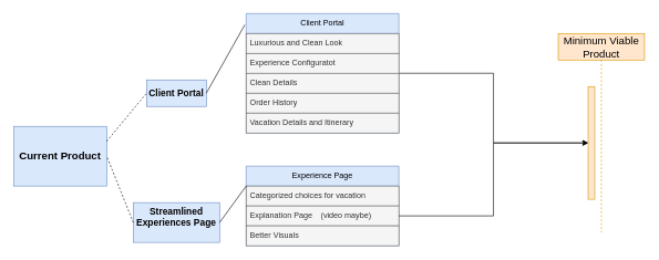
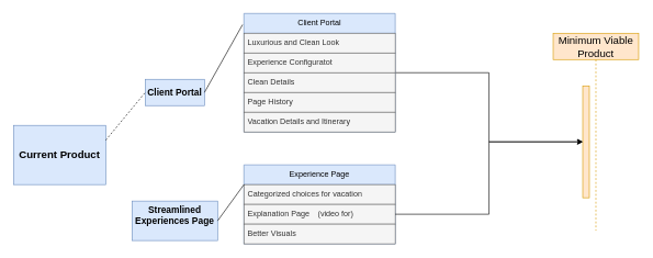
  <mxCell id="0" />
  <mxCell id="1" parent="0" />
  <mxCell id="2" value="&lt;font style=&quot;font-size: 16px;&quot;&gt;Minimum Viable Product&lt;/font&gt;" style="shape=umlLifeline;perimeter=lifelinePerimeter;whiteSpace=wrap;html=1;container=0;dropTarget=0;collapsible=0;recursiveResize=0;outlineConnect=0;portConstraint=eastwest;newEdgeStyle={&quot;edgeStyle&quot;:&quot;elbowEdgeStyle&quot;,&quot;elbow&quot;:&quot;vertical&quot;,&quot;curved&quot;:0,&quot;rounded&quot;:0};fillColor=#ffe6cc;strokeColor=#d79b00;" parent="1" vertex="1"><mxGeometry x="840" y="50" width="130" height="300" as="geometry" /></mxCell>
  <mxCell id="3" value="" style="html=1;points=[];perimeter=orthogonalPerimeter;outlineConnect=0;targetShapes=umlLifeline;portConstraint=eastwest;newEdgeStyle={&quot;edgeStyle&quot;:&quot;elbowEdgeStyle&quot;,&quot;elbow&quot;:&quot;vertical&quot;,&quot;curved&quot;:0,&quot;rounded&quot;:0};fillColor=#ffe6cc;strokeColor=#d79b00;" parent="2" vertex="1"><mxGeometry x="45" y="80" width="10" height="170" as="geometry" /></mxCell>
  <mxCell id="4" value="&lt;font style=&quot;font-size: 16px;&quot;&gt;Current Product&lt;/font&gt;" style="rounded=0;whiteSpace=wrap;html=1;fontStyle=1;fillColor=#dae8fc;strokeColor=#6c8ebf;" vertex="1" parent="1"><mxGeometry x="20" y="190" width="140" height="90" as="geometry" /></mxCell>
  <mxCell id="5" value="&lt;font style=&quot;font-size: 14px;&quot;&gt;Client Portal&lt;/font&gt;" style="rounded=0;whiteSpace=wrap;html=1;fontStyle=1;fillColor=#dae8fc;strokeColor=#6c8ebf;" vertex="1" parent="1"><mxGeometry x="220" y="120" width="90" height="40" as="geometry" /></mxCell>
  <mxCell id="6" value="" style="endArrow=none;dashed=1;html=1;rounded=0;entryX=0;entryY=0.5;entryDx=0;entryDy=0;exitX=1;exitY=0.25;exitDx=0;exitDy=0;" edge="1" parent="1" source="4" target="5"><mxGeometry width="50" height="50" relative="1" as="geometry"><mxPoint x="290" y="160" as="sourcePoint" /><mxPoint x="340" y="110" as="targetPoint" /></mxGeometry></mxCell>
  <mxCell id="7" value="" style="endArrow=none;html=1;rounded=0;entryX=1;entryY=0.5;entryDx=0;entryDy=0;exitX=-0.009;exitY=0.094;exitDx=0;exitDy=0;exitPerimeter=0;" edge="1" parent="1" source="11" target="5"><mxGeometry width="50" height="50" relative="1" as="geometry"><mxPoint x="405" y="135" as="sourcePoint" /><mxPoint x="430" y="240" as="targetPoint" /></mxGeometry></mxCell>
  <mxCell id="8" value="&lt;font style=&quot;font-size: 14px;&quot;&gt;Streamlined Experiences Page&lt;br&gt;&lt;br&gt;&lt;/font&gt;" style="rounded=0;whiteSpace=wrap;html=1;fontStyle=1;fillColor=#dae8fc;strokeColor=#6c8ebf;" vertex="1" parent="1"><mxGeometry x="200" y="305" width="130" height="60" as="geometry" /></mxCell>
- <mxCell id="9" value="" style="endArrow=none;dashed=1;html=1;rounded=0;entryX=1;entryY=0.5;entryDx=0;entryDy=0;exitX=0;exitY=0.5;exitDx=0;exitDy=0;" edge="1" parent="1" source="8" target="4"><mxGeometry width="50" height="50" relative="1" as="geometry"><mxPoint x="380" y="290" as="sourcePoint" /><mxPoint x="430" y="240" as="targetPoint" /></mxGeometry></mxCell>
  <mxCell id="10" style="edgeStyle=orthogonalEdgeStyle;rounded=0;orthogonalLoop=1;jettySize=auto;html=1;" edge="1" parent="1" source="11" target="3"><mxGeometry relative="1" as="geometry" /></mxCell>
  <mxCell id="11" value="Client Portal&lt;br&gt;" style="swimlane;fontStyle=0;childLayout=stackLayout;horizontal=1;startSize=30;horizontalStack=0;resizeParent=1;resizeParentMax=0;resizeLast=0;collapsible=1;marginBottom=0;whiteSpace=wrap;html=1;fillColor=#dae8fc;strokeColor=#6c8ebf;" vertex="1" parent="1"><mxGeometry x="370" y="20" width="230" height="180" as="geometry" /></mxCell>
  <mxCell id="12" value="Luxurious and Clean Look&lt;br&gt;" style="text;strokeColor=#666666;fillColor=#f5f5f5;align=left;verticalAlign=middle;spacingLeft=4;spacingRight=4;overflow=hidden;points=[[0,0.5],[1,0.5]];portConstraint=eastwest;rotatable=0;whiteSpace=wrap;html=1;fontColor=#333333;" vertex="1" parent="11"><mxGeometry y="30" width="230" height="30" as="geometry" /></mxCell>
  <mxCell id="13" value="Experience Configuratot&lt;br&gt;" style="text;strokeColor=#666666;fillColor=#f5f5f5;align=left;verticalAlign=middle;spacingLeft=4;spacingRight=4;overflow=hidden;points=[[0,0.5],[1,0.5]];portConstraint=eastwest;rotatable=0;whiteSpace=wrap;html=1;fontColor=#333333;" vertex="1" parent="11"><mxGeometry y="60" width="230" height="30" as="geometry" /></mxCell>
  <mxCell id="14" value="Clean Details" style="text;strokeColor=#666666;fillColor=#f5f5f5;align=left;verticalAlign=middle;spacingLeft=4;spacingRight=4;overflow=hidden;points=[[0,0.5],[1,0.5]];portConstraint=eastwest;rotatable=0;whiteSpace=wrap;html=1;fontColor=#333333;" vertex="1" parent="11"><mxGeometry y="90" width="230" height="30" as="geometry" /></mxCell>
- <mxCell id="15" value="Order History" style="text;strokeColor=#666666;fillColor=#f5f5f5;align=left;verticalAlign=middle;spacingLeft=4;spacingRight=4;overflow=hidden;points=[[0,0.5],[1,0.5]];portConstraint=eastwest;rotatable=0;whiteSpace=wrap;html=1;fontColor=#333333;" vertex="1" parent="11"><mxGeometry y="120" width="230" height="30" as="geometry" /></mxCell>
+ <mxCell id="15" value="Page History" style="text;strokeColor=#666666;fillColor=#f5f5f5;align=left;verticalAlign=middle;spacingLeft=4;spacingRight=4;overflow=hidden;points=[[0,0.5],[1,0.5]];portConstraint=eastwest;rotatable=0;whiteSpace=wrap;html=1;fontColor=#333333;" vertex="1" parent="11"><mxGeometry y="120" width="230" height="30" as="geometry" /></mxCell>
  <mxCell id="16" value="Vacation Details and Itinerary" style="text;strokeColor=#666666;fillColor=#f5f5f5;align=left;verticalAlign=middle;spacingLeft=4;spacingRight=4;overflow=hidden;points=[[0,0.5],[1,0.5]];portConstraint=eastwest;rotatable=0;whiteSpace=wrap;html=1;fontColor=#333333;" vertex="1" parent="11"><mxGeometry y="150" width="230" height="30" as="geometry" /></mxCell>
  <mxCell id="17" value="Experience Page" style="swimlane;fontStyle=0;childLayout=stackLayout;horizontal=1;startSize=30;horizontalStack=0;resizeParent=1;resizeParentMax=0;resizeLast=0;collapsible=1;marginBottom=0;whiteSpace=wrap;html=1;fillColor=#dae8fc;strokeColor=#6c8ebf;" vertex="1" parent="1"><mxGeometry x="370" y="250" width="230" height="120" as="geometry" /></mxCell>
  <mxCell id="18" value="Categorized choices for vacation" style="text;strokeColor=#666666;fillColor=#f5f5f5;align=left;verticalAlign=middle;spacingLeft=4;spacingRight=4;overflow=hidden;points=[[0,0.5],[1,0.5]];portConstraint=eastwest;rotatable=0;whiteSpace=wrap;html=1;fontColor=#333333;" vertex="1" parent="17"><mxGeometry y="30" width="230" height="30" as="geometry" /></mxCell>
- <mxCell id="19" value="Explanation Page&lt;span style=&quot;white-space: pre;&quot;&gt;&#09;&lt;/span&gt;(video maybe)" style="text;strokeColor=#666666;fillColor=#f5f5f5;align=left;verticalAlign=middle;spacingLeft=4;spacingRight=4;overflow=hidden;points=[[0,0.5],[1,0.5]];portConstraint=eastwest;rotatable=0;whiteSpace=wrap;html=1;fontColor=#333333;" vertex="1" parent="17"><mxGeometry y="60" width="230" height="30" as="geometry" /></mxCell>
+ <mxCell id="19" value="Explanation Page&lt;span style=&quot;white-space: pre;&quot;&gt;&#09;&lt;/span&gt;(video for)" style="text;strokeColor=#666666;fillColor=#f5f5f5;align=left;verticalAlign=middle;spacingLeft=4;spacingRight=4;overflow=hidden;points=[[0,0.5],[1,0.5]];portConstraint=eastwest;rotatable=0;whiteSpace=wrap;html=1;fontColor=#333333;" vertex="1" parent="17"><mxGeometry y="60" width="230" height="30" as="geometry" /></mxCell>
  <mxCell id="20" value="Better Visuals" style="text;strokeColor=#666666;fillColor=#f5f5f5;align=left;verticalAlign=middle;spacingLeft=4;spacingRight=4;overflow=hidden;points=[[0,0.5],[1,0.5]];portConstraint=eastwest;rotatable=0;whiteSpace=wrap;html=1;fontColor=#333333;" vertex="1" parent="17"><mxGeometry y="90" width="230" height="30" as="geometry" /></mxCell>
  <mxCell id="21" value="" style="endArrow=none;html=1;rounded=0;entryX=0;entryY=0.25;entryDx=0;entryDy=0;" edge="1" parent="1" target="17"><mxGeometry width="50" height="50" relative="1" as="geometry"><mxPoint x="330" y="335" as="sourcePoint" /><mxPoint x="370" y="305" as="targetPoint" /></mxGeometry></mxCell>
  <mxCell id="22" style="edgeStyle=orthogonalEdgeStyle;rounded=0;orthogonalLoop=1;jettySize=auto;html=1;" edge="1" parent="1" source="19" target="3"><mxGeometry relative="1" as="geometry" /></mxCell>
